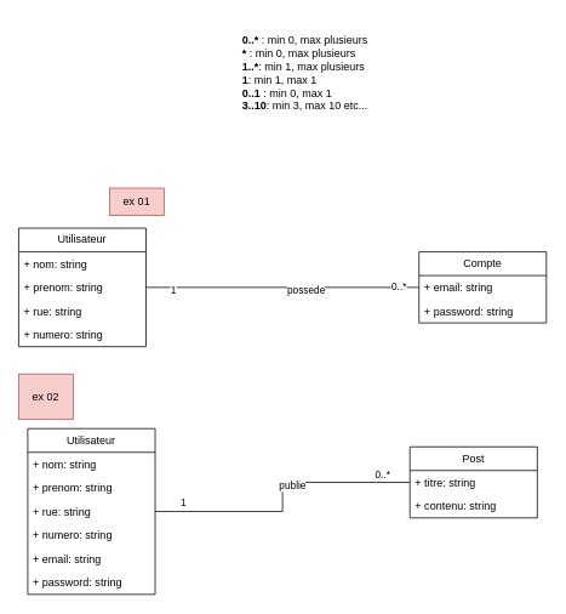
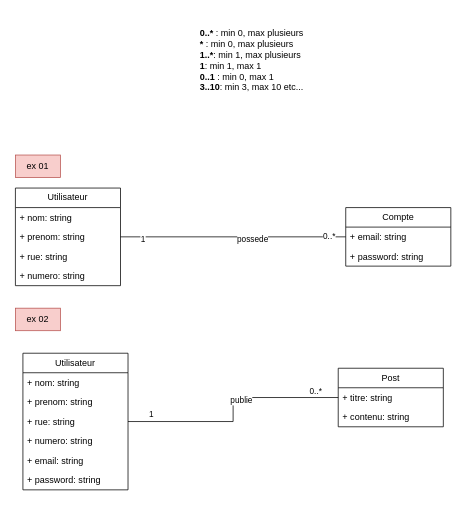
  <mxCell id="0" />
  <mxCell id="1" parent="0" />
  <mxCell id="2" style="edgeStyle=orthogonalEdgeStyle;rounded=0;orthogonalLoop=1;jettySize=auto;html=1;endArrow=none;endFill=0;" edge="1" parent="1" source="6" target="11"><mxGeometry relative="1" as="geometry" /></mxCell>
  <mxCell id="3" value="possede" style="edgeLabel;html=1;align=center;verticalAlign=middle;resizable=0;points=[];" vertex="1" connectable="0" parent="2"><mxGeometry x="0.168" y="-3" relative="1" as="geometry"><mxPoint as="offset" /></mxGeometry></mxCell>
  <mxCell id="4" value="0..*" style="edgeLabel;html=1;align=center;verticalAlign=middle;resizable=0;points=[];" vertex="1" connectable="0" parent="2"><mxGeometry x="0.849" y="1" relative="1" as="geometry"><mxPoint as="offset" /></mxGeometry></mxCell>
  <mxCell id="5" value="1" style="edgeLabel;html=1;align=center;verticalAlign=middle;resizable=0;points=[];" vertex="1" connectable="0" parent="2"><mxGeometry x="-0.925" y="-2" relative="1" as="geometry"><mxPoint x="18" as="offset" /></mxGeometry></mxCell>
  <mxCell id="6" value="Utilisateur" style="swimlane;fontStyle=0;childLayout=stackLayout;horizontal=1;startSize=26;fillColor=none;horizontalStack=0;resizeParent=1;resizeParentMax=0;resizeLast=0;collapsible=1;marginBottom=0;whiteSpace=wrap;html=1;" vertex="1" parent="1"><mxGeometry x="20" y="250" width="140" height="130" as="geometry" /></mxCell>
  <mxCell id="7" value="+ nom: string" style="text;strokeColor=none;fillColor=none;align=left;verticalAlign=top;spacingLeft=4;spacingRight=4;overflow=hidden;rotatable=0;points=[[0,0.5],[1,0.5]];portConstraint=eastwest;whiteSpace=wrap;html=1;" vertex="1" parent="6"><mxGeometry y="26" width="140" height="26" as="geometry" /></mxCell>
  <mxCell id="8" value="+ prenom: string" style="text;strokeColor=none;fillColor=none;align=left;verticalAlign=top;spacingLeft=4;spacingRight=4;overflow=hidden;rotatable=0;points=[[0,0.5],[1,0.5]];portConstraint=eastwest;whiteSpace=wrap;html=1;" vertex="1" parent="6"><mxGeometry y="52" width="140" height="26" as="geometry" /></mxCell>
  <mxCell id="9" value="+ rue: string" style="text;strokeColor=none;fillColor=none;align=left;verticalAlign=top;spacingLeft=4;spacingRight=4;overflow=hidden;rotatable=0;points=[[0,0.5],[1,0.5]];portConstraint=eastwest;whiteSpace=wrap;html=1;" vertex="1" parent="6"><mxGeometry y="78" width="140" height="26" as="geometry" /></mxCell>
  <mxCell id="10" value="+ numero: string" style="text;strokeColor=none;fillColor=none;align=left;verticalAlign=top;spacingLeft=4;spacingRight=4;overflow=hidden;rotatable=0;points=[[0,0.5],[1,0.5]];portConstraint=eastwest;whiteSpace=wrap;html=1;" vertex="1" parent="6"><mxGeometry y="104" width="140" height="26" as="geometry" /></mxCell>
  <mxCell id="11" value="Compte" style="swimlane;fontStyle=0;childLayout=stackLayout;horizontal=1;startSize=26;fillColor=none;horizontalStack=0;resizeParent=1;resizeParentMax=0;resizeLast=0;collapsible=1;marginBottom=0;whiteSpace=wrap;html=1;" vertex="1" parent="1"><mxGeometry x="460" y="276" width="140" height="78" as="geometry" /></mxCell>
  <mxCell id="12" value="+ email: string" style="text;strokeColor=none;fillColor=none;align=left;verticalAlign=top;spacingLeft=4;spacingRight=4;overflow=hidden;rotatable=0;points=[[0,0.5],[1,0.5]];portConstraint=eastwest;whiteSpace=wrap;html=1;" vertex="1" parent="11"><mxGeometry y="26" width="140" height="26" as="geometry" /></mxCell>
  <mxCell id="13" value="+ password: string" style="text;strokeColor=none;fillColor=none;align=left;verticalAlign=top;spacingLeft=4;spacingRight=4;overflow=hidden;rotatable=0;points=[[0,0.5],[1,0.5]];portConstraint=eastwest;whiteSpace=wrap;html=1;" vertex="1" parent="11"><mxGeometry y="52" width="140" height="26" as="geometry" /></mxCell>
  <mxCell id="14" value="&lt;div style=&quot;text-align: left;&quot;&gt;&lt;span style=&quot;background-color: initial;&quot;&gt;&lt;b&gt;0..*&lt;/b&gt; : min 0, max plusieurs&lt;/span&gt;&lt;/div&gt;&lt;div style=&quot;text-align: left;&quot;&gt;&lt;span style=&quot;background-color: initial;&quot;&gt;&lt;b&gt;*&lt;/b&gt; : min 0, max plusieurs&lt;/span&gt;&lt;/div&gt;&lt;div style=&quot;text-align: left;&quot;&gt;&lt;span style=&quot;background-color: initial;&quot;&gt;&lt;b&gt;1..*&lt;/b&gt;: min 1, max plusieurs&lt;/span&gt;&lt;/div&gt;&lt;div style=&quot;text-align: left;&quot;&gt;&lt;span style=&quot;background-color: initial;&quot;&gt;&lt;b&gt;1&lt;/b&gt;: min 1, max 1&lt;/span&gt;&lt;/div&gt;&lt;div style=&quot;text-align: left;&quot;&gt;&lt;b&gt;0..1&lt;/b&gt; : min 0, max 1&lt;/div&gt;&lt;div style=&quot;text-align: left;&quot;&gt;&lt;b&gt;3..10&lt;/b&gt;: min 3, max 10 etc...&lt;/div&gt;" style="text;html=1;strokeColor=none;fillColor=none;align=center;verticalAlign=middle;whiteSpace=wrap;rounded=0;" vertex="1" parent="1"><mxGeometry x="190" y="20" width="290" height="120" as="geometry" /></mxCell>
- <mxCell id="15" value="ex 01" style="text;html=1;strokeColor=#b85450;fillColor=#f8cecc;align=center;verticalAlign=middle;whiteSpace=wrap;rounded=0;" vertex="1" parent="1"><mxGeometry x="120" y="206" width="60" height="30" as="geometry" /></mxCell>
- <mxCell id="16" value="ex 02" style="text;html=1;strokeColor=#b85450;fillColor=#f8cecc;align=center;verticalAlign=middle;whiteSpace=wrap;rounded=0;" vertex="1" parent="1"><mxGeometry x="20" y="410" width="60" height="50" as="geometry" /></mxCell>
+ <mxCell id="15" value="ex 01" style="text;html=1;strokeColor=#b85450;fillColor=#f8cecc;align=center;verticalAlign=middle;whiteSpace=wrap;rounded=0;" vertex="1" parent="1"><mxGeometry x="20" y="206" width="60" height="30" as="geometry" /></mxCell>
+ <mxCell id="16" value="ex 02" style="text;html=1;strokeColor=#b85450;fillColor=#f8cecc;align=center;verticalAlign=middle;whiteSpace=wrap;rounded=0;" vertex="1" parent="1"><mxGeometry x="20" y="410" width="60" height="30" as="geometry" /></mxCell>
  <mxCell id="17" style="edgeStyle=orthogonalEdgeStyle;rounded=0;orthogonalLoop=1;jettySize=auto;html=1;endArrow=none;endFill=0;" edge="1" parent="1" source="21" target="28"><mxGeometry relative="1" as="geometry" /></mxCell>
  <mxCell id="18" value="publie" style="edgeLabel;html=1;align=center;verticalAlign=middle;resizable=0;points=[];" vertex="1" connectable="0" parent="17"><mxGeometry x="0.168" y="-3" relative="1" as="geometry"><mxPoint as="offset" /></mxGeometry></mxCell>
  <mxCell id="19" value="0..*" style="edgeLabel;html=1;align=center;verticalAlign=middle;resizable=0;points=[];" vertex="1" connectable="0" parent="17"><mxGeometry x="0.849" y="1" relative="1" as="geometry"><mxPoint x="-7" y="-8" as="offset" /></mxGeometry></mxCell>
  <mxCell id="20" value="1" style="edgeLabel;html=1;align=center;verticalAlign=middle;resizable=0;points=[];" vertex="1" connectable="0" parent="17"><mxGeometry x="-0.925" y="-2" relative="1" as="geometry"><mxPoint x="18" y="-13" as="offset" /></mxGeometry></mxCell>
  <mxCell id="21" value="Utilisateur" style="swimlane;fontStyle=0;childLayout=stackLayout;horizontal=1;startSize=26;fillColor=none;horizontalStack=0;resizeParent=1;resizeParentMax=0;resizeLast=0;collapsible=1;marginBottom=0;whiteSpace=wrap;html=1;" vertex="1" parent="1"><mxGeometry x="30" y="470" width="140" height="182" as="geometry" /></mxCell>
  <mxCell id="22" value="+ nom: string" style="text;strokeColor=none;fillColor=none;align=left;verticalAlign=top;spacingLeft=4;spacingRight=4;overflow=hidden;rotatable=0;points=[[0,0.5],[1,0.5]];portConstraint=eastwest;whiteSpace=wrap;html=1;" vertex="1" parent="21"><mxGeometry y="26" width="140" height="26" as="geometry" /></mxCell>
  <mxCell id="23" value="+ prenom: string" style="text;strokeColor=none;fillColor=none;align=left;verticalAlign=top;spacingLeft=4;spacingRight=4;overflow=hidden;rotatable=0;points=[[0,0.5],[1,0.5]];portConstraint=eastwest;whiteSpace=wrap;html=1;" vertex="1" parent="21"><mxGeometry y="52" width="140" height="26" as="geometry" /></mxCell>
  <mxCell id="24" value="+ rue: string" style="text;strokeColor=none;fillColor=none;align=left;verticalAlign=top;spacingLeft=4;spacingRight=4;overflow=hidden;rotatable=0;points=[[0,0.5],[1,0.5]];portConstraint=eastwest;whiteSpace=wrap;html=1;" vertex="1" parent="21"><mxGeometry y="78" width="140" height="26" as="geometry" /></mxCell>
  <mxCell id="25" value="+ numero: string" style="text;strokeColor=none;fillColor=none;align=left;verticalAlign=top;spacingLeft=4;spacingRight=4;overflow=hidden;rotatable=0;points=[[0,0.5],[1,0.5]];portConstraint=eastwest;whiteSpace=wrap;html=1;" vertex="1" parent="21"><mxGeometry y="104" width="140" height="26" as="geometry" /></mxCell>
  <mxCell id="26" value="+ email: string" style="text;strokeColor=none;fillColor=none;align=left;verticalAlign=top;spacingLeft=4;spacingRight=4;overflow=hidden;rotatable=0;points=[[0,0.5],[1,0.5]];portConstraint=eastwest;whiteSpace=wrap;html=1;" vertex="1" parent="21"><mxGeometry y="130" width="140" height="26" as="geometry" /></mxCell>
  <mxCell id="27" value="+ password: string" style="text;strokeColor=none;fillColor=none;align=left;verticalAlign=top;spacingLeft=4;spacingRight=4;overflow=hidden;rotatable=0;points=[[0,0.5],[1,0.5]];portConstraint=eastwest;whiteSpace=wrap;html=1;" vertex="1" parent="21"><mxGeometry y="156" width="140" height="26" as="geometry" /></mxCell>
  <mxCell id="28" value="Post" style="swimlane;fontStyle=0;childLayout=stackLayout;horizontal=1;startSize=26;fillColor=none;horizontalStack=0;resizeParent=1;resizeParentMax=0;resizeLast=0;collapsible=1;marginBottom=0;whiteSpace=wrap;html=1;" vertex="1" parent="1"><mxGeometry x="450" y="490" width="140" height="78" as="geometry" /></mxCell>
  <mxCell id="29" value="+ titre: string" style="text;strokeColor=none;fillColor=none;align=left;verticalAlign=top;spacingLeft=4;spacingRight=4;overflow=hidden;rotatable=0;points=[[0,0.5],[1,0.5]];portConstraint=eastwest;whiteSpace=wrap;html=1;" vertex="1" parent="28"><mxGeometry y="26" width="140" height="26" as="geometry" /></mxCell>
  <mxCell id="30" value="+ contenu: string" style="text;strokeColor=none;fillColor=none;align=left;verticalAlign=top;spacingLeft=4;spacingRight=4;overflow=hidden;rotatable=0;points=[[0,0.5],[1,0.5]];portConstraint=eastwest;whiteSpace=wrap;html=1;" vertex="1" parent="28"><mxGeometry y="52" width="140" height="26" as="geometry" /></mxCell>
